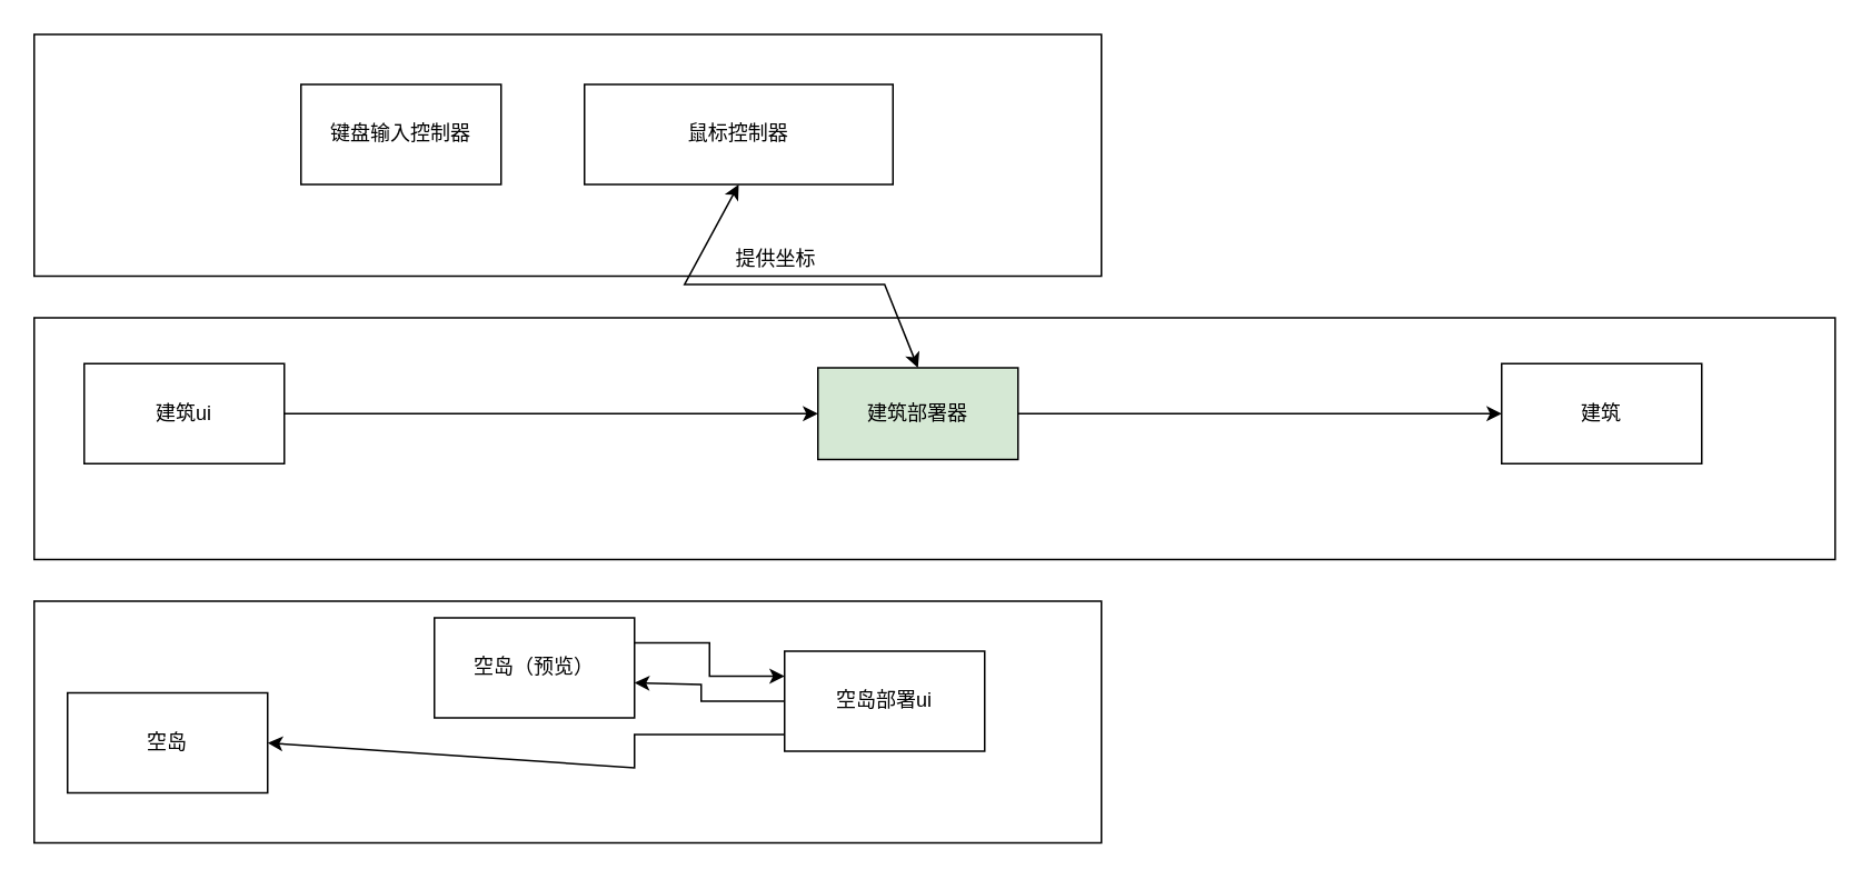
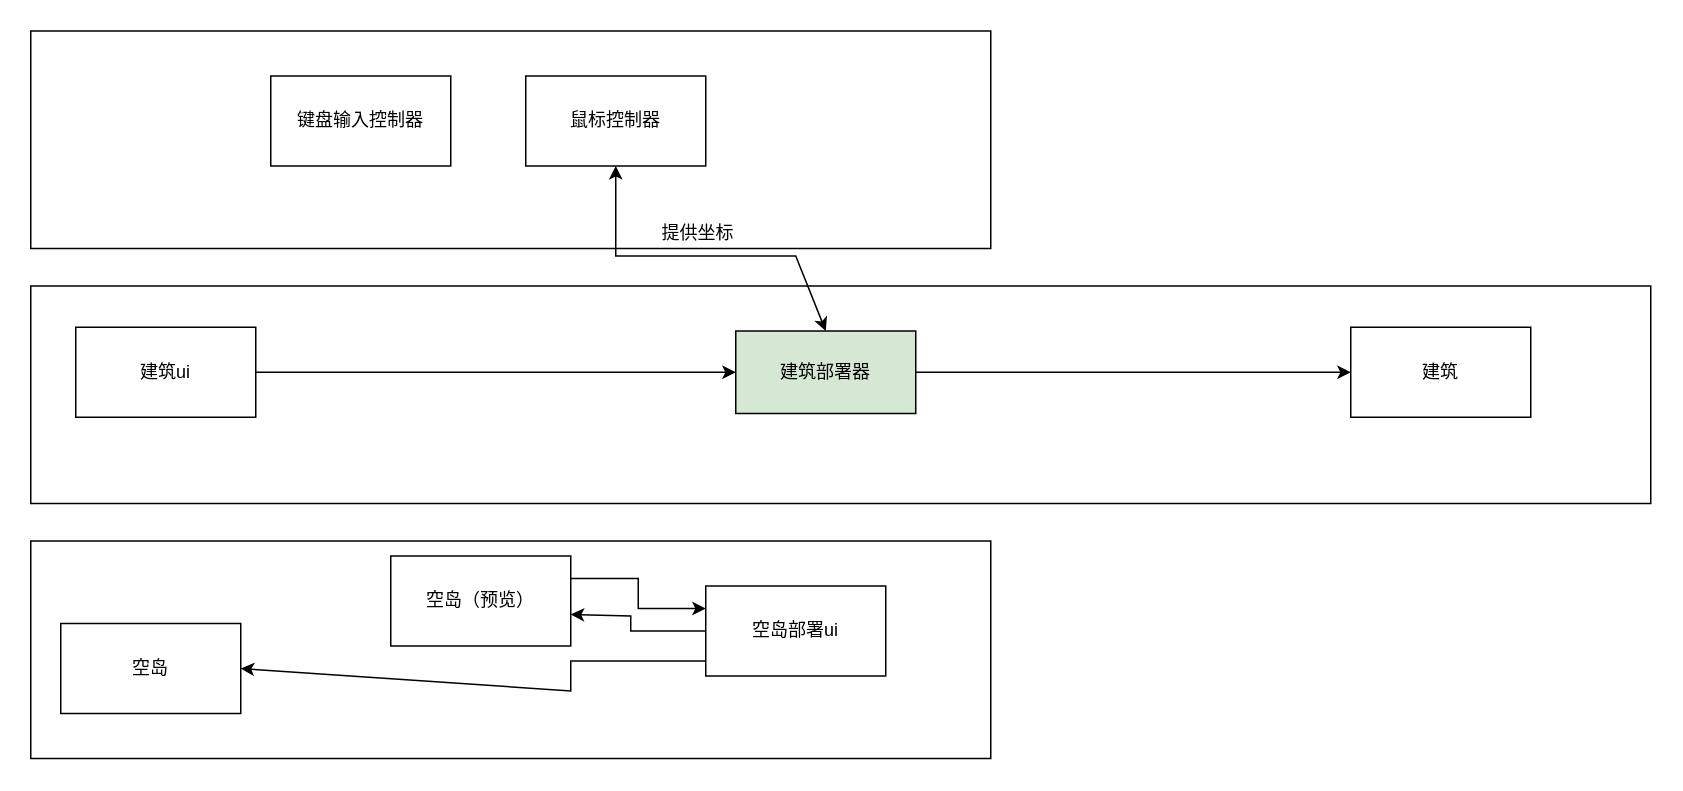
  <mxCell id="0" />
  <mxCell id="1" parent="0" />
  <mxCell id="2" value="" style="rounded=0;whiteSpace=wrap;html=1;" vertex="1" parent="1"><mxGeometry x="20" y="20" width="640" height="145" as="geometry" /></mxCell>
  <mxCell id="3" value="" style="rounded=0;whiteSpace=wrap;html=1;" vertex="1" parent="1"><mxGeometry x="20" y="360" width="640" height="145" as="geometry" /></mxCell>
  <mxCell id="4" value="" style="rounded=0;whiteSpace=wrap;html=1;" vertex="1" parent="1"><mxGeometry x="20" y="190" width="1080" height="145" as="geometry" /></mxCell>
  <mxCell id="5" value="键盘输入控制器" style="rounded=0;whiteSpace=wrap;html=1;" parent="1" vertex="1"><mxGeometry x="180" y="50" width="120" height="60" as="geometry" /></mxCell>
- <mxCell id="6" value="鼠标控制器" style="rounded=0;whiteSpace=wrap;html=1;" parent="1" vertex="1"><mxGeometry x="350" y="50" width="185" height="60" as="geometry" /></mxCell>
+ <mxCell id="6" value="鼠标控制器" style="rounded=0;whiteSpace=wrap;html=1;" parent="1" vertex="1"><mxGeometry x="350" y="50" width="120" height="60" as="geometry" /></mxCell>
  <mxCell id="7" value="建筑ui" style="rounded=0;whiteSpace=wrap;html=1;" parent="1" vertex="1"><mxGeometry x="50" y="217.5" width="120" height="60" as="geometry" /></mxCell>
  <mxCell id="8" value="" style="edgeStyle=orthogonalEdgeStyle;rounded=0;orthogonalLoop=1;jettySize=auto;html=1;exitX=1;exitY=0.25;exitDx=0;exitDy=0;entryX=0;entryY=0.25;entryDx=0;entryDy=0;" parent="1" source="9" target="13" edge="1"><mxGeometry relative="1" as="geometry" /></mxCell>
  <mxCell id="9" value="空岛（预览）" style="rounded=0;whiteSpace=wrap;html=1;" parent="1" vertex="1"><mxGeometry x="260" y="370" width="120" height="60" as="geometry" /></mxCell>
  <mxCell id="10" value="" style="edgeStyle=orthogonalEdgeStyle;rounded=0;orthogonalLoop=1;jettySize=auto;html=1;" edge="1" parent="1" source="11" target="19"><mxGeometry relative="1" as="geometry" /></mxCell>
  <mxCell id="11" value="建筑部署器" style="rounded=0;whiteSpace=wrap;html=1;fillColor=#d5e8d4;" parent="1" vertex="1"><mxGeometry x="490" y="220" width="120" height="55" as="geometry" /></mxCell>
  <mxCell id="12" value="" style="endArrow=classic;html=1;rounded=0;exitX=1;exitY=0.5;exitDx=0;exitDy=0;entryX=0;entryY=0.5;entryDx=0;entryDy=0;" parent="1" source="7" target="11" edge="1"><mxGeometry width="50" height="50" relative="1" as="geometry"><mxPoint x="590" y="560" as="sourcePoint" /><mxPoint x="640" y="510" as="targetPoint" /></mxGeometry></mxCell>
  <mxCell id="13" value="空岛部署ui" style="whiteSpace=wrap;html=1;rounded=0;" parent="1" vertex="1"><mxGeometry x="470" y="390" width="120" height="60" as="geometry" /></mxCell>
  <mxCell id="14" value="" style="endArrow=classic;startArrow=classic;html=1;rounded=0;exitX=0.5;exitY=1;exitDx=0;exitDy=0;entryX=0.5;entryY=0;entryDx=0;entryDy=0;" parent="1" source="6" target="11" edge="1"><mxGeometry width="50" height="50" relative="1" as="geometry"><mxPoint x="590" y="390" as="sourcePoint" /><mxPoint x="640" y="340" as="targetPoint" /><Array as="points"><mxPoint x="410" y="170" /><mxPoint x="530" y="170" /></Array></mxGeometry></mxCell>
  <mxCell id="15" value="提供坐标" style="text;html=1;strokeColor=none;fillColor=none;align=center;verticalAlign=middle;whiteSpace=wrap;rounded=0;" parent="1" vertex="1"><mxGeometry x="435" y="140" width="60" height="30" as="geometry" /></mxCell>
  <mxCell id="16" value="空岛" style="rounded=0;whiteSpace=wrap;html=1;" vertex="1" parent="1"><mxGeometry x="40" y="415" width="120" height="60" as="geometry" /></mxCell>
  <mxCell id="17" value="" style="endArrow=classic;html=1;rounded=0;exitX=0;exitY=0.5;exitDx=0;exitDy=0;entryX=1;entryY=0.65;entryDx=0;entryDy=0;entryPerimeter=0;" edge="1" parent="1" source="13" target="9"><mxGeometry width="50" height="50" relative="1" as="geometry"><mxPoint x="610" y="460" as="sourcePoint" /><mxPoint x="660" y="410" as="targetPoint" /><Array as="points"><mxPoint x="420" y="420" /><mxPoint x="420" y="410" /></Array></mxGeometry></mxCell>
  <mxCell id="18" value="" style="endArrow=classic;html=1;rounded=0;entryX=1;entryY=0.5;entryDx=0;entryDy=0;" edge="1" parent="1" target="16"><mxGeometry width="50" height="50" relative="1" as="geometry"><mxPoint x="470" y="440" as="sourcePoint" /><mxPoint x="430" y="460.001" as="targetPoint" /><Array as="points"><mxPoint x="380" y="440" /><mxPoint x="380" y="460" /></Array></mxGeometry></mxCell>
  <mxCell id="19" value="建筑" style="whiteSpace=wrap;html=1;rounded=0;" vertex="1" parent="1"><mxGeometry x="900" y="217.5" width="120" height="60" as="geometry" /></mxCell>
